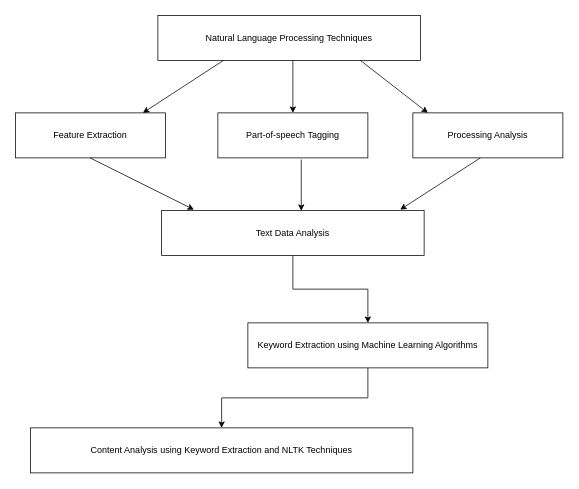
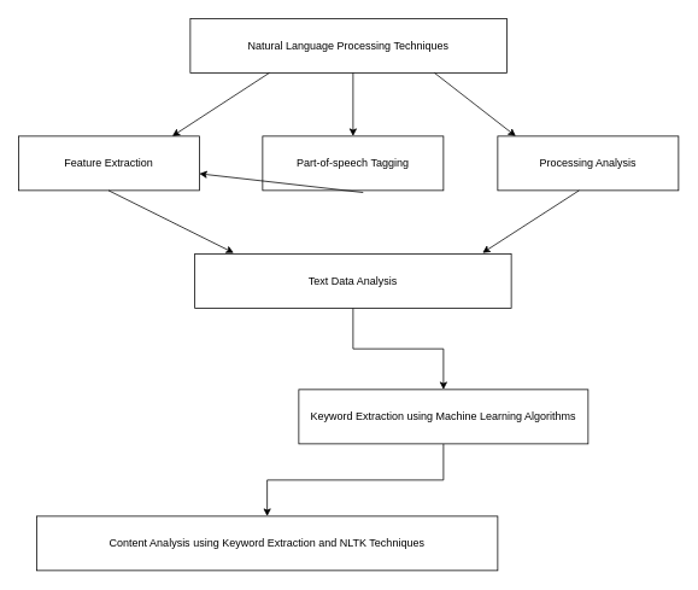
  <mxCell id="0" />
  <mxCell id="1" parent="0" />
  <mxCell id="2" value="Natural Language Processing Techniques" style="rounded=0;whiteSpace=wrap;html=1;" vertex="1" parent="1"><mxGeometry x="210" y="20" width="350" height="60" as="geometry" /></mxCell>
  <mxCell id="3" value="" style="endArrow=classic;html=1;rounded=0;exitX=0.25;exitY=1;exitDx=0;exitDy=0;" edge="1" parent="1" source="2"><mxGeometry width="50" height="50" relative="1" as="geometry"><mxPoint x="280" y="80" as="sourcePoint" /><mxPoint x="190" y="150" as="targetPoint" /></mxGeometry></mxCell>
  <mxCell id="4" value="" style="endArrow=classic;html=1;rounded=0;" edge="1" parent="1"><mxGeometry width="50" height="50" relative="1" as="geometry"><mxPoint x="480" y="80" as="sourcePoint" /><mxPoint x="570" y="150" as="targetPoint" /></mxGeometry></mxCell>
  <mxCell id="5" value="" style="endArrow=classic;html=1;rounded=0;" edge="1" parent="1"><mxGeometry width="50" height="50" relative="1" as="geometry"><mxPoint x="390" y="80" as="sourcePoint" /><mxPoint x="390" y="150" as="targetPoint" /></mxGeometry></mxCell>
  <mxCell id="6" value="Feature Extraction" style="rounded=0;whiteSpace=wrap;html=1;" vertex="1" parent="1"><mxGeometry x="20" y="150" width="200" height="60" as="geometry" /></mxCell>
  <mxCell id="7" value="Part-of-speech Tagging" style="rounded=0;whiteSpace=wrap;html=1;" vertex="1" parent="1"><mxGeometry x="290" y="150" width="200" height="60" as="geometry" /></mxCell>
  <mxCell id="8" value="Processing Analysis" style="rounded=0;whiteSpace=wrap;html=1;" vertex="1" parent="1"><mxGeometry x="550" y="150" width="200" height="60" as="geometry" /></mxCell>
  <mxCell id="9" value="" style="edgeStyle=orthogonalEdgeStyle;rounded=0;orthogonalLoop=1;jettySize=auto;html=1;" edge="1" parent="1" source="10" target="15"><mxGeometry relative="1" as="geometry" /></mxCell>
  <mxCell id="10" value=" Text Data Analysis" style="rounded=0;whiteSpace=wrap;html=1;" vertex="1" parent="1"><mxGeometry x="215" y="280" width="350" height="60" as="geometry" /></mxCell>
  <mxCell id="11" value="" style="endArrow=classic;html=1;rounded=0;entryX=0.909;entryY=-0.017;entryDx=0;entryDy=0;entryPerimeter=0;" edge="1" parent="1" target="10"><mxGeometry width="50" height="50" relative="1" as="geometry"><mxPoint x="640" y="210" as="sourcePoint" /><mxPoint x="730" y="280" as="targetPoint" /></mxGeometry></mxCell>
- <mxCell id="12" value="" style="endArrow=classic;html=1;rounded=0;entryX=0.532;entryY=0.01;entryDx=0;entryDy=0;entryPerimeter=0;exitX=0.556;exitY=1.037;exitDx=0;exitDy=0;exitPerimeter=0;" edge="1" parent="1" source="7" target="10"><mxGeometry width="50" height="50" relative="1" as="geometry"><mxPoint x="397" y="210" as="sourcePoint" /><mxPoint x="290" y="289" as="targetPoint" /></mxGeometry></mxCell>
+ <mxCell id="12" value="" style="endArrow=classic;html=1;rounded=0;exitX=0.556;exitY=1.037;exitDx=0;exitDy=0;exitPerimeter=0;" edge="1" parent="1" source="7" target="6"><mxGeometry width="50" height="50" relative="1" as="geometry"><mxPoint x="397" y="210" as="sourcePoint" /><mxPoint x="290" y="289" as="targetPoint" /></mxGeometry></mxCell>
  <mxCell id="13" value="" style="endArrow=classic;html=1;rounded=0;entryX=0.123;entryY=-0.017;entryDx=0;entryDy=0;entryPerimeter=0;exitX=0.556;exitY=1.037;exitDx=0;exitDy=0;exitPerimeter=0;" edge="1" parent="1" target="10"><mxGeometry width="50" height="50" relative="1" as="geometry"><mxPoint x="119.5" y="210" as="sourcePoint" /><mxPoint x="119.5" y="289" as="targetPoint" /></mxGeometry></mxCell>
  <mxCell id="14" value="" style="edgeStyle=orthogonalEdgeStyle;rounded=0;orthogonalLoop=1;jettySize=auto;html=1;" edge="1" parent="1" source="15" target="16"><mxGeometry relative="1" as="geometry" /></mxCell>
  <mxCell id="15" value="Keyword Extraction using Machine Learning Algorithms" style="whiteSpace=wrap;html=1;rounded=0;" vertex="1" parent="1"><mxGeometry x="330" y="430" width="320" height="60" as="geometry" /></mxCell>
  <mxCell id="16" value="Content Analysis using Keyword Extraction and NLTK Techniques" style="rounded=0;whiteSpace=wrap;html=1;" vertex="1" parent="1"><mxGeometry x="40" y="570" width="510" height="60" as="geometry" /></mxCell>
